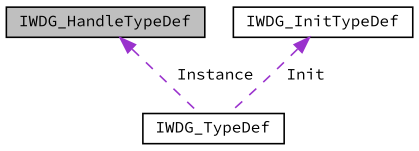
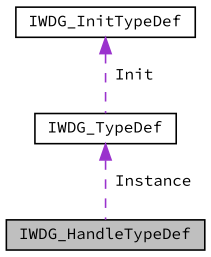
  digraph {
    fontname="Source Code Pro"
    node [color=black fillcolor=white fontname="Source Code Pro" fontsize=10 shape=record style=filled]
    edge [color=darkorchid3 dir=back fontname="Source Code Pro" fontsize=10 labelfontname=Helvetica labelfontsize=10 style=dashed]
    n1 [fillcolor=grey75 fontcolor=black height=0.2 label=IWDG_HandleTypeDef width=0.4]
    n2 [height=0.2 label=IWDG_InitTypeDef width=0.4]
    n3 [height=0.2 label=IWDG_TypeDef width=0.4]
    n2 -> n3 [label=" Init"]
-   n1 -> n3 [label=" Instance"]
+   n3 -> n1 [label=" Instance"]
  }
